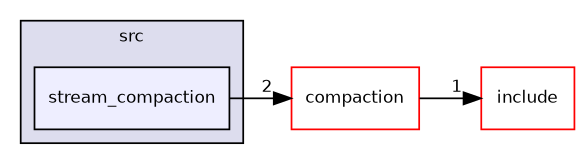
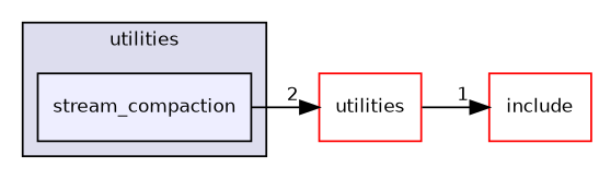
  digraph {
    compound=true
    rankdir=LR
    node [fillcolor=white fontname=Helvetica fontsize=10 shape=box style=filled color=red]
    edge [labeldistance=1.5 labelfontname=Helvetica labelfontsize=10]
    n1 [fillcolor="#eeeeff" label=stream_compaction pencolor=black color=""]
-   n2 [label=compaction]
+   n2 [label=utilities]
    n3 [label=include]
    subgraph cluster_1 {
      bgcolor="#ddddee"
      fontname=Helvetica
      fontsize=10
-     label=src
+     label=utilities
      pencolor=black
      n1
    }
    n1 -> n2 [headlabel=2]
    n2 -> n3 [headlabel=1]
  }
